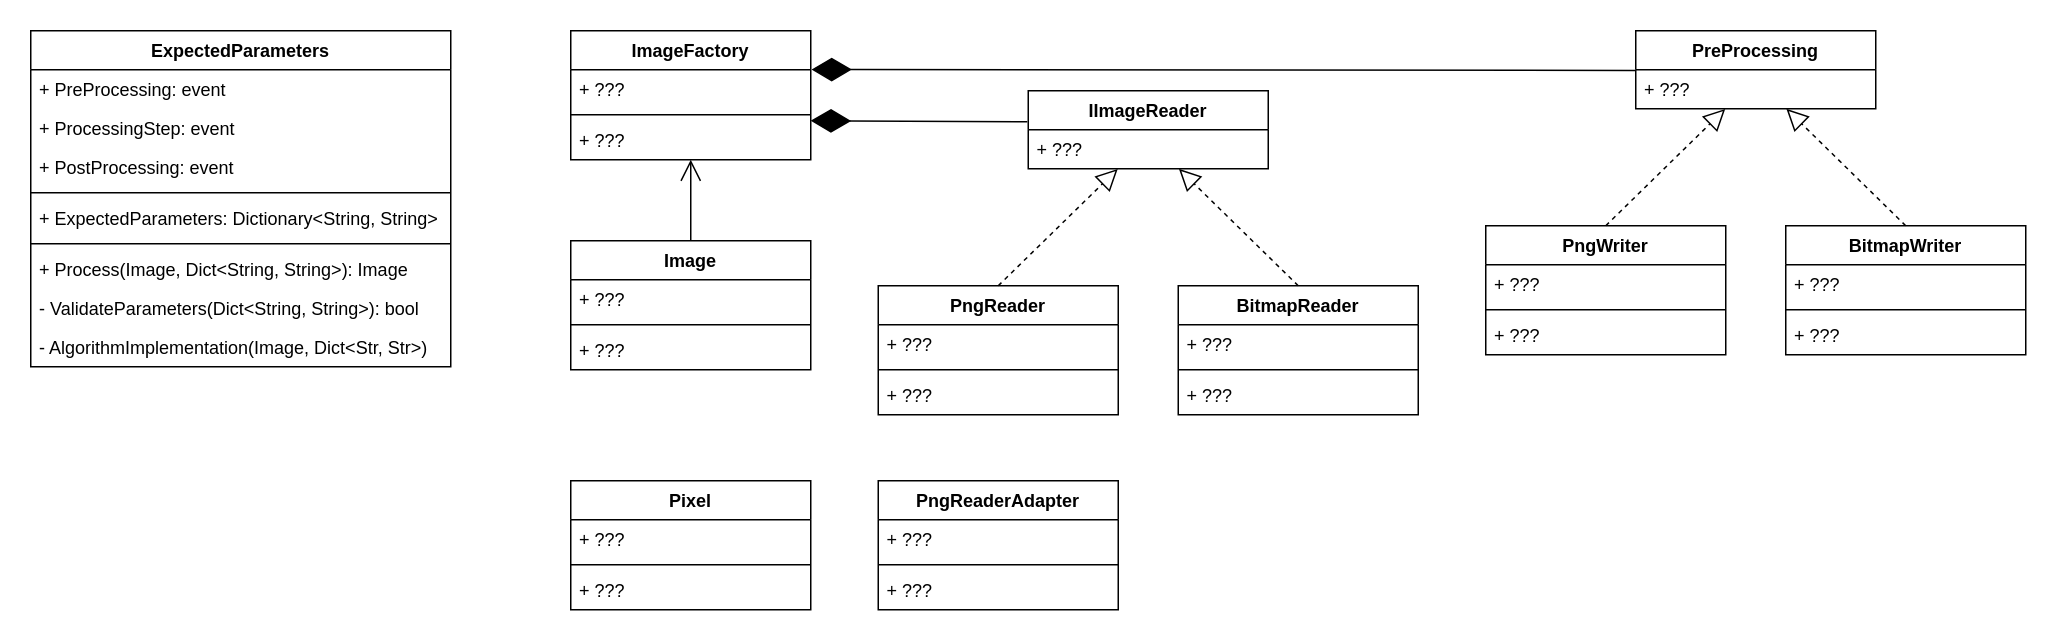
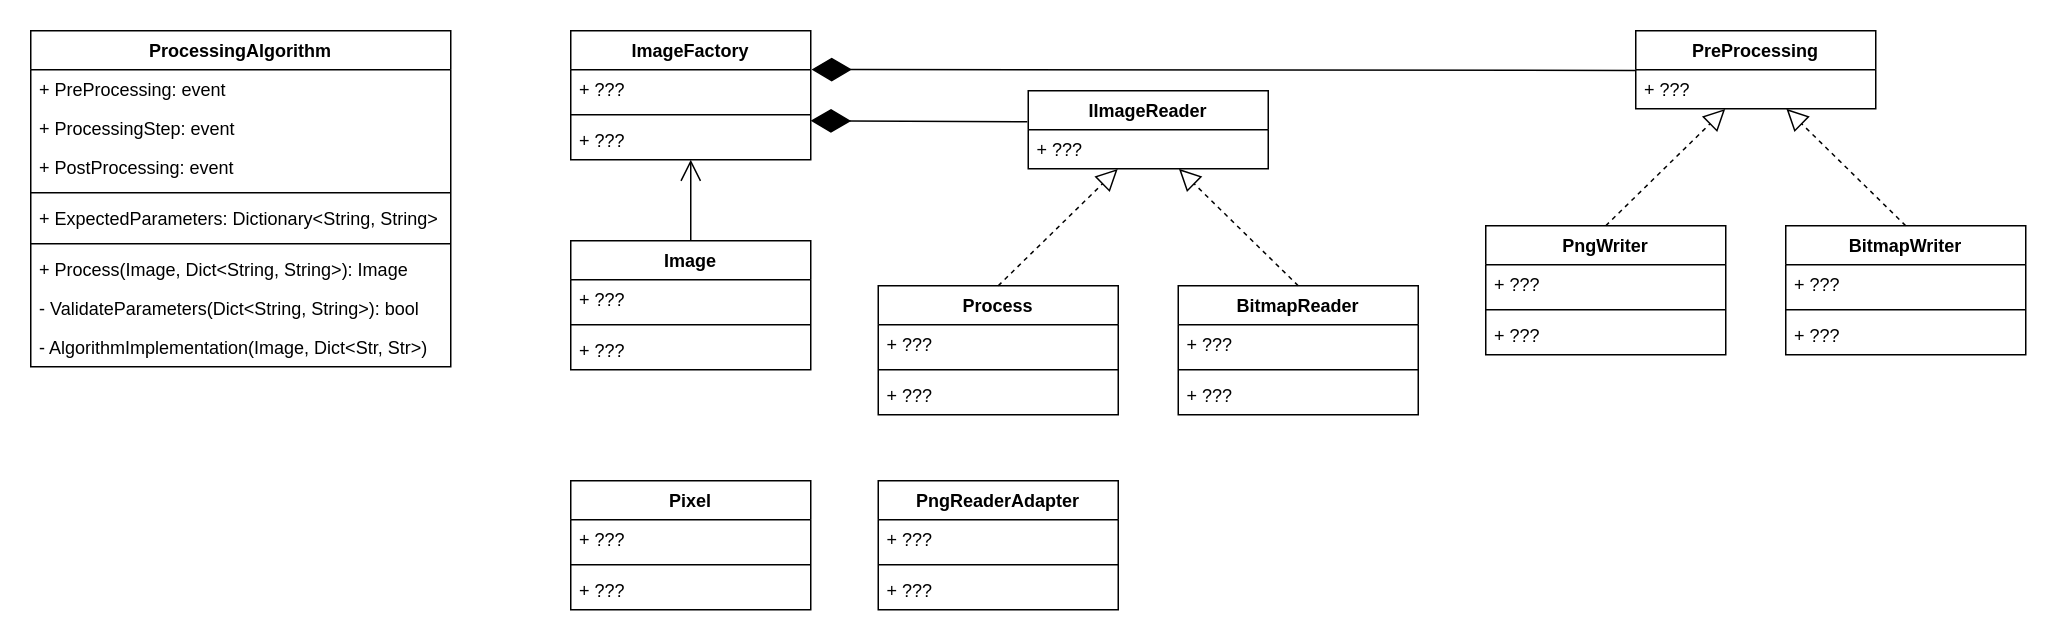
  <mxCell id="0" />
  <mxCell id="1" parent="0" />
  <mxCell id="2" value="Image" style="swimlane;fontStyle=1;align=center;verticalAlign=top;childLayout=stackLayout;horizontal=1;startSize=26;horizontalStack=0;resizeParent=1;resizeParentMax=0;resizeLast=0;collapsible=1;marginBottom=0;" vertex="1" parent="1"><mxGeometry x="380" y="160" width="160" height="86" as="geometry" /></mxCell>
  <mxCell id="3" value="+ ???" style="text;strokeColor=none;fillColor=none;align=left;verticalAlign=top;spacingLeft=4;spacingRight=4;overflow=hidden;rotatable=0;points=[[0,0.5],[1,0.5]];portConstraint=eastwest;" vertex="1" parent="2"><mxGeometry y="26" width="160" height="26" as="geometry" /></mxCell>
  <mxCell id="4" value="" style="line;strokeWidth=1;fillColor=none;align=left;verticalAlign=middle;spacingTop=-1;spacingLeft=3;spacingRight=3;rotatable=0;labelPosition=right;points=[];portConstraint=eastwest;" vertex="1" parent="2"><mxGeometry y="52" width="160" height="8" as="geometry" /></mxCell>
  <mxCell id="5" value="+ ???" style="text;strokeColor=none;fillColor=none;align=left;verticalAlign=top;spacingLeft=4;spacingRight=4;overflow=hidden;rotatable=0;points=[[0,0.5],[1,0.5]];portConstraint=eastwest;" vertex="1" parent="2"><mxGeometry y="60" width="160" height="26" as="geometry" /></mxCell>
  <mxCell id="6" value="Pixel" style="swimlane;fontStyle=1;align=center;verticalAlign=top;childLayout=stackLayout;horizontal=1;startSize=26;horizontalStack=0;resizeParent=1;resizeParentMax=0;resizeLast=0;collapsible=1;marginBottom=0;" vertex="1" parent="1"><mxGeometry x="380" y="320" width="160" height="86" as="geometry" /></mxCell>
  <mxCell id="7" value="+ ???" style="text;strokeColor=none;fillColor=none;align=left;verticalAlign=top;spacingLeft=4;spacingRight=4;overflow=hidden;rotatable=0;points=[[0,0.5],[1,0.5]];portConstraint=eastwest;" vertex="1" parent="6"><mxGeometry y="26" width="160" height="26" as="geometry" /></mxCell>
  <mxCell id="8" value="" style="line;strokeWidth=1;fillColor=none;align=left;verticalAlign=middle;spacingTop=-1;spacingLeft=3;spacingRight=3;rotatable=0;labelPosition=right;points=[];portConstraint=eastwest;" vertex="1" parent="6"><mxGeometry y="52" width="160" height="8" as="geometry" /></mxCell>
  <mxCell id="9" value="+ ???" style="text;strokeColor=none;fillColor=none;align=left;verticalAlign=top;spacingLeft=4;spacingRight=4;overflow=hidden;rotatable=0;points=[[0,0.5],[1,0.5]];portConstraint=eastwest;" vertex="1" parent="6"><mxGeometry y="60" width="160" height="26" as="geometry" /></mxCell>
  <mxCell id="10" value="ImageFactory" style="swimlane;fontStyle=1;align=center;verticalAlign=top;childLayout=stackLayout;horizontal=1;startSize=26;horizontalStack=0;resizeParent=1;resizeParentMax=0;resizeLast=0;collapsible=1;marginBottom=0;" vertex="1" parent="1"><mxGeometry x="380" y="20" width="160" height="86" as="geometry" /></mxCell>
  <mxCell id="11" value="+ ???" style="text;strokeColor=none;fillColor=none;align=left;verticalAlign=top;spacingLeft=4;spacingRight=4;overflow=hidden;rotatable=0;points=[[0,0.5],[1,0.5]];portConstraint=eastwest;" vertex="1" parent="10"><mxGeometry y="26" width="160" height="26" as="geometry" /></mxCell>
  <mxCell id="12" value="" style="line;strokeWidth=1;fillColor=none;align=left;verticalAlign=middle;spacingTop=-1;spacingLeft=3;spacingRight=3;rotatable=0;labelPosition=right;points=[];portConstraint=eastwest;" vertex="1" parent="10"><mxGeometry y="52" width="160" height="8" as="geometry" /></mxCell>
  <mxCell id="13" value="+ ???" style="text;strokeColor=none;fillColor=none;align=left;verticalAlign=top;spacingLeft=4;spacingRight=4;overflow=hidden;rotatable=0;points=[[0,0.5],[1,0.5]];portConstraint=eastwest;" vertex="1" parent="10"><mxGeometry y="60" width="160" height="26" as="geometry" /></mxCell>
  <mxCell id="14" value="" style="endArrow=open;endFill=1;endSize=12;html=1;exitX=0.5;exitY=0;exitDx=0;exitDy=0;entryX=0.5;entryY=1;entryDx=0;entryDy=0;" edge="1" parent="1" source="2" target="10"><mxGeometry width="160" relative="1" as="geometry"><mxPoint x="610" y="530" as="sourcePoint" /><mxPoint x="770" y="530" as="targetPoint" /></mxGeometry></mxCell>
- <mxCell id="15" value="PngReader" style="swimlane;fontStyle=1;align=center;verticalAlign=top;childLayout=stackLayout;horizontal=1;startSize=26;horizontalStack=0;resizeParent=1;resizeParentMax=0;resizeLast=0;collapsible=1;marginBottom=0;" vertex="1" parent="1"><mxGeometry x="585" y="190" width="160" height="86" as="geometry" /></mxCell>
+ <mxCell id="15" value="Process" style="swimlane;fontStyle=1;align=center;verticalAlign=top;childLayout=stackLayout;horizontal=1;startSize=26;horizontalStack=0;resizeParent=1;resizeParentMax=0;resizeLast=0;collapsible=1;marginBottom=0;" vertex="1" parent="1"><mxGeometry x="585" y="190" width="160" height="86" as="geometry" /></mxCell>
  <mxCell id="16" value="+ ???" style="text;strokeColor=none;fillColor=none;align=left;verticalAlign=top;spacingLeft=4;spacingRight=4;overflow=hidden;rotatable=0;points=[[0,0.5],[1,0.5]];portConstraint=eastwest;" vertex="1" parent="15"><mxGeometry y="26" width="160" height="26" as="geometry" /></mxCell>
  <mxCell id="17" value="" style="line;strokeWidth=1;fillColor=none;align=left;verticalAlign=middle;spacingTop=-1;spacingLeft=3;spacingRight=3;rotatable=0;labelPosition=right;points=[];portConstraint=eastwest;" vertex="1" parent="15"><mxGeometry y="52" width="160" height="8" as="geometry" /></mxCell>
  <mxCell id="18" value="+ ???" style="text;strokeColor=none;fillColor=none;align=left;verticalAlign=top;spacingLeft=4;spacingRight=4;overflow=hidden;rotatable=0;points=[[0,0.5],[1,0.5]];portConstraint=eastwest;" vertex="1" parent="15"><mxGeometry y="60" width="160" height="26" as="geometry" /></mxCell>
  <mxCell id="19" value="BitmapReader&#10;" style="swimlane;fontStyle=1;align=center;verticalAlign=top;childLayout=stackLayout;horizontal=1;startSize=26;horizontalStack=0;resizeParent=1;resizeParentMax=0;resizeLast=0;collapsible=1;marginBottom=0;" vertex="1" parent="1"><mxGeometry x="785" y="190" width="160" height="86" as="geometry" /></mxCell>
  <mxCell id="20" value="+ ???" style="text;strokeColor=none;fillColor=none;align=left;verticalAlign=top;spacingLeft=4;spacingRight=4;overflow=hidden;rotatable=0;points=[[0,0.5],[1,0.5]];portConstraint=eastwest;" vertex="1" parent="19"><mxGeometry y="26" width="160" height="26" as="geometry" /></mxCell>
  <mxCell id="21" value="" style="line;strokeWidth=1;fillColor=none;align=left;verticalAlign=middle;spacingTop=-1;spacingLeft=3;spacingRight=3;rotatable=0;labelPosition=right;points=[];portConstraint=eastwest;" vertex="1" parent="19"><mxGeometry y="52" width="160" height="8" as="geometry" /></mxCell>
  <mxCell id="22" value="+ ???" style="text;strokeColor=none;fillColor=none;align=left;verticalAlign=top;spacingLeft=4;spacingRight=4;overflow=hidden;rotatable=0;points=[[0,0.5],[1,0.5]];portConstraint=eastwest;" vertex="1" parent="19"><mxGeometry y="60" width="160" height="26" as="geometry" /></mxCell>
  <mxCell id="23" value="IImageReader" style="swimlane;fontStyle=1;align=center;verticalAlign=top;childLayout=stackLayout;horizontal=1;startSize=26;horizontalStack=0;resizeParent=1;resizeParentMax=0;resizeLast=0;collapsible=1;marginBottom=0;" vertex="1" parent="1"><mxGeometry x="685" y="60" width="160" height="52" as="geometry" /></mxCell>
  <mxCell id="24" value="+ ???" style="text;strokeColor=none;fillColor=none;align=left;verticalAlign=top;spacingLeft=4;spacingRight=4;overflow=hidden;rotatable=0;points=[[0,0.5],[1,0.5]];portConstraint=eastwest;" vertex="1" parent="23"><mxGeometry y="26" width="160" height="26" as="geometry" /></mxCell>
  <mxCell id="25" value="PngReaderAdapter" style="swimlane;fontStyle=1;align=center;verticalAlign=top;childLayout=stackLayout;horizontal=1;startSize=26;horizontalStack=0;resizeParent=1;resizeParentMax=0;resizeLast=0;collapsible=1;marginBottom=0;" vertex="1" parent="1"><mxGeometry x="585" y="320" width="160" height="86" as="geometry" /></mxCell>
  <mxCell id="26" value="+ ???" style="text;strokeColor=none;fillColor=none;align=left;verticalAlign=top;spacingLeft=4;spacingRight=4;overflow=hidden;rotatable=0;points=[[0,0.5],[1,0.5]];portConstraint=eastwest;" vertex="1" parent="25"><mxGeometry y="26" width="160" height="26" as="geometry" /></mxCell>
  <mxCell id="27" value="" style="line;strokeWidth=1;fillColor=none;align=left;verticalAlign=middle;spacingTop=-1;spacingLeft=3;spacingRight=3;rotatable=0;labelPosition=right;points=[];portConstraint=eastwest;" vertex="1" parent="25"><mxGeometry y="52" width="160" height="8" as="geometry" /></mxCell>
  <mxCell id="28" value="+ ???" style="text;strokeColor=none;fillColor=none;align=left;verticalAlign=top;spacingLeft=4;spacingRight=4;overflow=hidden;rotatable=0;points=[[0,0.5],[1,0.5]];portConstraint=eastwest;" vertex="1" parent="25"><mxGeometry y="60" width="160" height="26" as="geometry" /></mxCell>
  <mxCell id="29" value="" style="endArrow=block;dashed=1;endFill=0;endSize=12;html=1;exitX=0.5;exitY=0;exitDx=0;exitDy=0;entryX=0.373;entryY=1.004;entryDx=0;entryDy=0;entryPerimeter=0;" edge="1" parent="1" source="15" target="24"><mxGeometry width="160" relative="1" as="geometry"><mxPoint x="575" y="450" as="sourcePoint" /><mxPoint x="735" y="120" as="targetPoint" /></mxGeometry></mxCell>
  <mxCell id="30" value="" style="endArrow=block;dashed=1;endFill=0;endSize=12;html=1;exitX=0.5;exitY=0;exitDx=0;exitDy=0;entryX=0.628;entryY=1.004;entryDx=0;entryDy=0;entryPerimeter=0;" edge="1" parent="1" source="19" target="24"><mxGeometry width="160" relative="1" as="geometry"><mxPoint x="575" y="450" as="sourcePoint" /><mxPoint x="785" y="130" as="targetPoint" /></mxGeometry></mxCell>
  <mxCell id="31" value="PngWriter" style="swimlane;fontStyle=1;align=center;verticalAlign=top;childLayout=stackLayout;horizontal=1;startSize=26;horizontalStack=0;resizeParent=1;resizeParentMax=0;resizeLast=0;collapsible=1;marginBottom=0;" vertex="1" parent="1"><mxGeometry x="990" y="150" width="160" height="86" as="geometry" /></mxCell>
  <mxCell id="32" value="+ ???" style="text;strokeColor=none;fillColor=none;align=left;verticalAlign=top;spacingLeft=4;spacingRight=4;overflow=hidden;rotatable=0;points=[[0,0.5],[1,0.5]];portConstraint=eastwest;" vertex="1" parent="31"><mxGeometry y="26" width="160" height="26" as="geometry" /></mxCell>
  <mxCell id="33" value="" style="line;strokeWidth=1;fillColor=none;align=left;verticalAlign=middle;spacingTop=-1;spacingLeft=3;spacingRight=3;rotatable=0;labelPosition=right;points=[];portConstraint=eastwest;" vertex="1" parent="31"><mxGeometry y="52" width="160" height="8" as="geometry" /></mxCell>
  <mxCell id="34" value="+ ???" style="text;strokeColor=none;fillColor=none;align=left;verticalAlign=top;spacingLeft=4;spacingRight=4;overflow=hidden;rotatable=0;points=[[0,0.5],[1,0.5]];portConstraint=eastwest;" vertex="1" parent="31"><mxGeometry y="60" width="160" height="26" as="geometry" /></mxCell>
  <mxCell id="35" value="BitmapWriter&#10;" style="swimlane;fontStyle=1;align=center;verticalAlign=top;childLayout=stackLayout;horizontal=1;startSize=26;horizontalStack=0;resizeParent=1;resizeParentMax=0;resizeLast=0;collapsible=1;marginBottom=0;" vertex="1" parent="1"><mxGeometry x="1190" y="150" width="160" height="86" as="geometry" /></mxCell>
  <mxCell id="36" value="+ ???" style="text;strokeColor=none;fillColor=none;align=left;verticalAlign=top;spacingLeft=4;spacingRight=4;overflow=hidden;rotatable=0;points=[[0,0.5],[1,0.5]];portConstraint=eastwest;" vertex="1" parent="35"><mxGeometry y="26" width="160" height="26" as="geometry" /></mxCell>
  <mxCell id="37" value="" style="line;strokeWidth=1;fillColor=none;align=left;verticalAlign=middle;spacingTop=-1;spacingLeft=3;spacingRight=3;rotatable=0;labelPosition=right;points=[];portConstraint=eastwest;" vertex="1" parent="35"><mxGeometry y="52" width="160" height="8" as="geometry" /></mxCell>
  <mxCell id="38" value="+ ???" style="text;strokeColor=none;fillColor=none;align=left;verticalAlign=top;spacingLeft=4;spacingRight=4;overflow=hidden;rotatable=0;points=[[0,0.5],[1,0.5]];portConstraint=eastwest;" vertex="1" parent="35"><mxGeometry y="60" width="160" height="26" as="geometry" /></mxCell>
  <mxCell id="39" value="PreProcessing" style="swimlane;fontStyle=1;align=center;verticalAlign=top;childLayout=stackLayout;horizontal=1;startSize=26;horizontalStack=0;resizeParent=1;resizeParentMax=0;resizeLast=0;collapsible=1;marginBottom=0;" vertex="1" parent="1"><mxGeometry x="1090" y="20" width="160" height="52" as="geometry" /></mxCell>
  <mxCell id="40" value="+ ???" style="text;strokeColor=none;fillColor=none;align=left;verticalAlign=top;spacingLeft=4;spacingRight=4;overflow=hidden;rotatable=0;points=[[0,0.5],[1,0.5]];portConstraint=eastwest;" vertex="1" parent="39"><mxGeometry y="26" width="160" height="26" as="geometry" /></mxCell>
  <mxCell id="41" value="" style="endArrow=block;dashed=1;endFill=0;endSize=12;html=1;exitX=0.5;exitY=0;exitDx=0;exitDy=0;entryX=0.373;entryY=1.004;entryDx=0;entryDy=0;entryPerimeter=0;" edge="1" parent="1" source="31" target="40"><mxGeometry width="160" relative="1" as="geometry"><mxPoint x="980" y="410" as="sourcePoint" /><mxPoint x="1140" y="80" as="targetPoint" /></mxGeometry></mxCell>
  <mxCell id="42" value="" style="endArrow=block;dashed=1;endFill=0;endSize=12;html=1;exitX=0.5;exitY=0;exitDx=0;exitDy=0;entryX=0.628;entryY=1.004;entryDx=0;entryDy=0;entryPerimeter=0;" edge="1" parent="1" source="35" target="40"><mxGeometry width="160" relative="1" as="geometry"><mxPoint x="980" y="410" as="sourcePoint" /><mxPoint x="1190" y="90" as="targetPoint" /></mxGeometry></mxCell>
  <mxCell id="43" value="" style="endArrow=diamondThin;endFill=1;endSize=24;html=1;exitX=-0.003;exitY=0.016;exitDx=0;exitDy=0;exitPerimeter=0;entryX=1.003;entryY=-0.005;entryDx=0;entryDy=0;entryPerimeter=0;" edge="1" parent="1" source="40" target="11"><mxGeometry width="160" relative="1" as="geometry"><mxPoint x="1020" y="50" as="sourcePoint" /><mxPoint x="580" y="46" as="targetPoint" /></mxGeometry></mxCell>
  <mxCell id="44" value="" style="endArrow=diamondThin;endFill=1;endSize=24;html=1;entryX=1;entryY=0;entryDx=0;entryDy=0;entryPerimeter=0;exitX=-0.004;exitY=0.398;exitDx=0;exitDy=0;exitPerimeter=0;" edge="1" parent="1" source="23" target="13"><mxGeometry width="160" relative="1" as="geometry"><mxPoint x="830" y="260" as="sourcePoint" /><mxPoint x="990" y="260" as="targetPoint" /></mxGeometry></mxCell>
- <mxCell id="45" value="ExpectedParameters" style="swimlane;fontStyle=1;align=center;verticalAlign=top;childLayout=stackLayout;horizontal=1;startSize=26;horizontalStack=0;resizeParent=1;resizeParentMax=0;resizeLast=0;collapsible=1;marginBottom=0;" vertex="1" parent="1"><mxGeometry x="20" y="20" width="280" height="224" as="geometry"><mxRectangle x="100" y="120" width="150" height="26" as="alternateBounds" /></mxGeometry></mxCell>
+ <mxCell id="45" value="ProcessingAlgorithm" style="swimlane;fontStyle=1;align=center;verticalAlign=top;childLayout=stackLayout;horizontal=1;startSize=26;horizontalStack=0;resizeParent=1;resizeParentMax=0;resizeLast=0;collapsible=1;marginBottom=0;" vertex="1" parent="1"><mxGeometry x="20" y="20" width="280" height="224" as="geometry"><mxRectangle x="100" y="120" width="150" height="26" as="alternateBounds" /></mxGeometry></mxCell>
  <mxCell id="46" value="+ PreProcessing: event" style="text;strokeColor=none;fillColor=none;align=left;verticalAlign=top;spacingLeft=4;spacingRight=4;overflow=hidden;rotatable=0;points=[[0,0.5],[1,0.5]];portConstraint=eastwest;" vertex="1" parent="45"><mxGeometry y="26" width="280" height="26" as="geometry" /></mxCell>
  <mxCell id="47" value="+ ProcessingStep: event" style="text;strokeColor=none;fillColor=none;align=left;verticalAlign=top;spacingLeft=4;spacingRight=4;overflow=hidden;rotatable=0;points=[[0,0.5],[1,0.5]];portConstraint=eastwest;" vertex="1" parent="45"><mxGeometry y="52" width="280" height="26" as="geometry" /></mxCell>
  <mxCell id="48" value="+ PostProcessing: event" style="text;strokeColor=none;fillColor=none;align=left;verticalAlign=top;spacingLeft=4;spacingRight=4;overflow=hidden;rotatable=0;points=[[0,0.5],[1,0.5]];portConstraint=eastwest;" vertex="1" parent="45"><mxGeometry y="78" width="280" height="26" as="geometry" /></mxCell>
  <mxCell id="49" value="" style="line;strokeWidth=1;fillColor=none;align=left;verticalAlign=middle;spacingTop=-1;spacingLeft=3;spacingRight=3;rotatable=0;labelPosition=right;points=[];portConstraint=eastwest;" vertex="1" parent="45"><mxGeometry y="104" width="280" height="8" as="geometry" /></mxCell>
  <mxCell id="50" value="+ ExpectedParameters: Dictionary&lt;String, String&gt;" style="text;strokeColor=none;fillColor=none;align=left;verticalAlign=top;spacingLeft=4;spacingRight=4;overflow=hidden;rotatable=0;points=[[0,0.5],[1,0.5]];portConstraint=eastwest;" vertex="1" parent="45"><mxGeometry y="112" width="280" height="26" as="geometry" /></mxCell>
  <mxCell id="51" value="" style="line;strokeWidth=1;fillColor=none;align=left;verticalAlign=middle;spacingTop=-1;spacingLeft=3;spacingRight=3;rotatable=0;labelPosition=right;points=[];portConstraint=eastwest;" vertex="1" parent="45"><mxGeometry y="138" width="280" height="8" as="geometry" /></mxCell>
  <mxCell id="52" value="+ Process(Image, Dict&lt;String, String&gt;): Image" style="text;strokeColor=none;fillColor=none;align=left;verticalAlign=top;spacingLeft=4;spacingRight=4;overflow=hidden;rotatable=0;points=[[0,0.5],[1,0.5]];portConstraint=eastwest;" vertex="1" parent="45"><mxGeometry y="146" width="280" height="26" as="geometry" /></mxCell>
  <mxCell id="53" value="- ValidateParameters(Dict&lt;String, String&gt;): bool" style="text;strokeColor=none;fillColor=none;align=left;verticalAlign=top;spacingLeft=4;spacingRight=4;overflow=hidden;rotatable=0;points=[[0,0.5],[1,0.5]];portConstraint=eastwest;" vertex="1" parent="45"><mxGeometry y="172" width="280" height="26" as="geometry" /></mxCell>
  <mxCell id="54" value="- AlgorithmImplementation(Image, Dict&lt;Str, Str&gt;)" style="text;strokeColor=none;fillColor=none;align=left;verticalAlign=top;spacingLeft=4;spacingRight=4;overflow=hidden;rotatable=0;points=[[0,0.5],[1,0.5]];portConstraint=eastwest;" vertex="1" parent="45"><mxGeometry y="198" width="280" height="26" as="geometry" /></mxCell>
